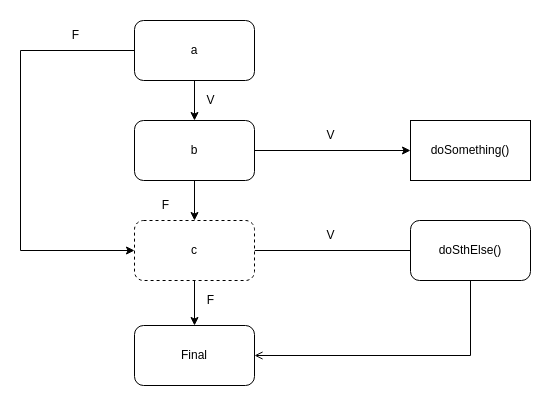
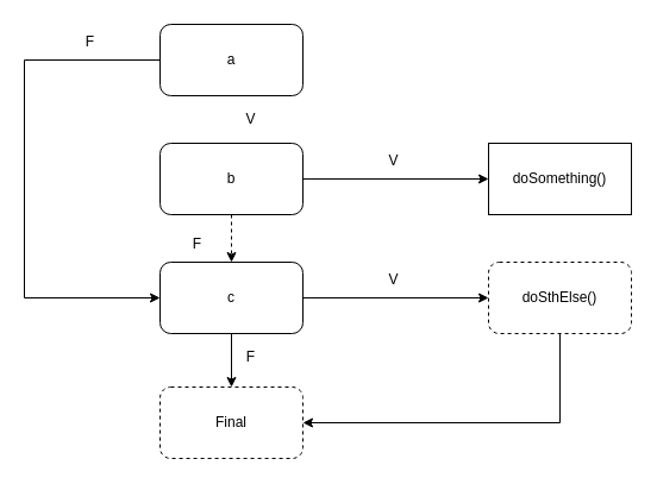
  <mxCell id="0" />
  <mxCell id="1" parent="0" />
- <mxCell id="2" value="Final" style="rounded=1;whiteSpace=wrap;html=1;" vertex="1" parent="1"><mxGeometry x="134" y="325" width="120" height="60" as="geometry" /></mxCell>
+ <mxCell id="2" value="Final" style="rounded=1;whiteSpace=wrap;html=1;dashed=1;" vertex="1" parent="1"><mxGeometry x="134" y="325" width="120" height="60" as="geometry" /></mxCell>
  <mxCell id="3" value="doSomething()" style="whiteSpace=wrap;html=1;rounded=0;" vertex="1" parent="1"><mxGeometry x="410" y="120" width="120" height="60" as="geometry" /></mxCell>
- <mxCell id="4" style="edgeStyle=orthogonalEdgeStyle;rounded=0;orthogonalLoop=1;jettySize=auto;html=1;exitX=0.5;exitY=1;exitDx=0;exitDy=0;entryX=0.5;entryY=0;entryDx=0;entryDy=0;" edge="1" parent="1" source="6" target="9"><mxGeometry relative="1" as="geometry" /></mxCell>
  <mxCell id="5" style="edgeStyle=orthogonalEdgeStyle;rounded=0;orthogonalLoop=1;jettySize=auto;html=1;exitX=0;exitY=0.5;exitDx=0;exitDy=0;entryX=0;entryY=0.5;entryDx=0;entryDy=0;" edge="1" parent="1" source="6" target="12"><mxGeometry relative="1" as="geometry"><Array as="points"><mxPoint x="20" y="50" /><mxPoint x="20" y="250" /></Array></mxGeometry></mxCell>
  <mxCell id="6" value="a" style="rounded=1;whiteSpace=wrap;html=1;" vertex="1" parent="1"><mxGeometry x="134" y="20" width="120" height="60" as="geometry" /></mxCell>
- <mxCell id="7" style="edgeStyle=orthogonalEdgeStyle;rounded=0;orthogonalLoop=1;jettySize=auto;html=1;exitX=0.5;exitY=1;exitDx=0;exitDy=0;entryX=0.5;entryY=0;entryDx=0;entryDy=0;" edge="1" parent="1" source="9" target="12"><mxGeometry relative="1" as="geometry" /></mxCell>
+ <mxCell id="7" style="edgeStyle=orthogonalEdgeStyle;rounded=0;orthogonalLoop=1;jettySize=auto;html=1;exitX=0.5;exitY=1;exitDx=0;exitDy=0;entryX=0.5;entryY=0;entryDx=0;entryDy=0;dashed=1;" edge="1" parent="1" source="9" target="12"><mxGeometry relative="1" as="geometry" /></mxCell>
  <mxCell id="8" style="edgeStyle=orthogonalEdgeStyle;rounded=0;orthogonalLoop=1;jettySize=auto;html=1;exitX=1;exitY=0.5;exitDx=0;exitDy=0;entryX=0;entryY=0.5;entryDx=0;entryDy=0;" edge="1" parent="1" source="9" target="3"><mxGeometry relative="1" as="geometry" /></mxCell>
  <mxCell id="9" value="b" style="rounded=1;whiteSpace=wrap;html=1;" vertex="1" parent="1"><mxGeometry x="134" y="120" width="120" height="60" as="geometry" /></mxCell>
  <mxCell id="10" style="edgeStyle=orthogonalEdgeStyle;rounded=0;orthogonalLoop=1;jettySize=auto;html=1;exitX=0.5;exitY=1;exitDx=0;exitDy=0;entryX=0.5;entryY=0;entryDx=0;entryDy=0;" edge="1" parent="1" source="12" target="2"><mxGeometry relative="1" as="geometry" /></mxCell>
- <mxCell id="11" style="edgeStyle=orthogonalEdgeStyle;rounded=0;orthogonalLoop=1;jettySize=auto;html=1;exitX=1;exitY=0.5;exitDx=0;exitDy=0;entryX=0;entryY=0.5;entryDx=0;entryDy=0;endArrow=none;" edge="1" parent="1" source="12" target="14"><mxGeometry relative="1" as="geometry" /></mxCell>
- <mxCell id="12" value="c" style="rounded=1;whiteSpace=wrap;html=1;dashed=1;" vertex="1" parent="1"><mxGeometry x="134" y="220" width="120" height="60" as="geometry" /></mxCell>
- <mxCell id="13" style="edgeStyle=orthogonalEdgeStyle;rounded=0;orthogonalLoop=1;jettySize=auto;html=1;exitX=0.5;exitY=1;exitDx=0;exitDy=0;entryX=1;entryY=0.5;entryDx=0;entryDy=0;endArrow=open;" edge="1" parent="1" source="14" target="2"><mxGeometry relative="1" as="geometry" /></mxCell>
- <mxCell id="14" value="doSthElse()" style="rounded=1;whiteSpace=wrap;html=1;" vertex="1" parent="1"><mxGeometry x="410" y="220" width="120" height="60" as="geometry" /></mxCell>
+ <mxCell id="11" style="edgeStyle=orthogonalEdgeStyle;rounded=0;orthogonalLoop=1;jettySize=auto;html=1;exitX=1;exitY=0.5;exitDx=0;exitDy=0;entryX=0;entryY=0.5;entryDx=0;entryDy=0;" edge="1" parent="1" source="12" target="14"><mxGeometry relative="1" as="geometry" /></mxCell>
+ <mxCell id="12" value="c" style="rounded=1;whiteSpace=wrap;html=1;" vertex="1" parent="1"><mxGeometry x="134" y="220" width="120" height="60" as="geometry" /></mxCell>
+ <mxCell id="13" style="edgeStyle=orthogonalEdgeStyle;rounded=0;orthogonalLoop=1;jettySize=auto;html=1;exitX=0.5;exitY=1;exitDx=0;exitDy=0;entryX=1;entryY=0.5;entryDx=0;entryDy=0;" edge="1" parent="1" source="14" target="2"><mxGeometry relative="1" as="geometry" /></mxCell>
+ <mxCell id="14" value="doSthElse()" style="rounded=1;whiteSpace=wrap;html=1;dashed=1;" vertex="1" parent="1"><mxGeometry x="410" y="220" width="120" height="60" as="geometry" /></mxCell>
  <mxCell id="15" value="F" style="text;html=1;align=center;verticalAlign=middle;resizable=0;points=[];autosize=1;strokeColor=none;fillColor=none;" vertex="1" parent="1"><mxGeometry x="60" y="20" width="30" height="30" as="geometry" /></mxCell>
  <mxCell id="16" value="V" style="text;html=1;align=center;verticalAlign=middle;resizable=0;points=[];autosize=1;strokeColor=none;fillColor=none;" vertex="1" parent="1"><mxGeometry x="195" y="85" width="30" height="30" as="geometry" /></mxCell>
  <mxCell id="17" value="V" style="text;html=1;align=center;verticalAlign=middle;resizable=0;points=[];autosize=1;strokeColor=none;fillColor=none;" vertex="1" parent="1"><mxGeometry x="315" y="120" width="30" height="30" as="geometry" /></mxCell>
  <mxCell id="18" value="F" style="text;html=1;align=center;verticalAlign=middle;resizable=0;points=[];autosize=1;strokeColor=none;fillColor=none;" vertex="1" parent="1"><mxGeometry x="150" y="190" width="30" height="30" as="geometry" /></mxCell>
  <mxCell id="19" value="V" style="text;html=1;align=center;verticalAlign=middle;resizable=0;points=[];autosize=1;strokeColor=none;fillColor=none;" vertex="1" parent="1"><mxGeometry x="315" y="220" width="30" height="30" as="geometry" /></mxCell>
  <mxCell id="20" value="F" style="text;html=1;align=center;verticalAlign=middle;resizable=0;points=[];autosize=1;strokeColor=none;fillColor=none;" vertex="1" parent="1"><mxGeometry x="195" y="285" width="30" height="30" as="geometry" /></mxCell>
